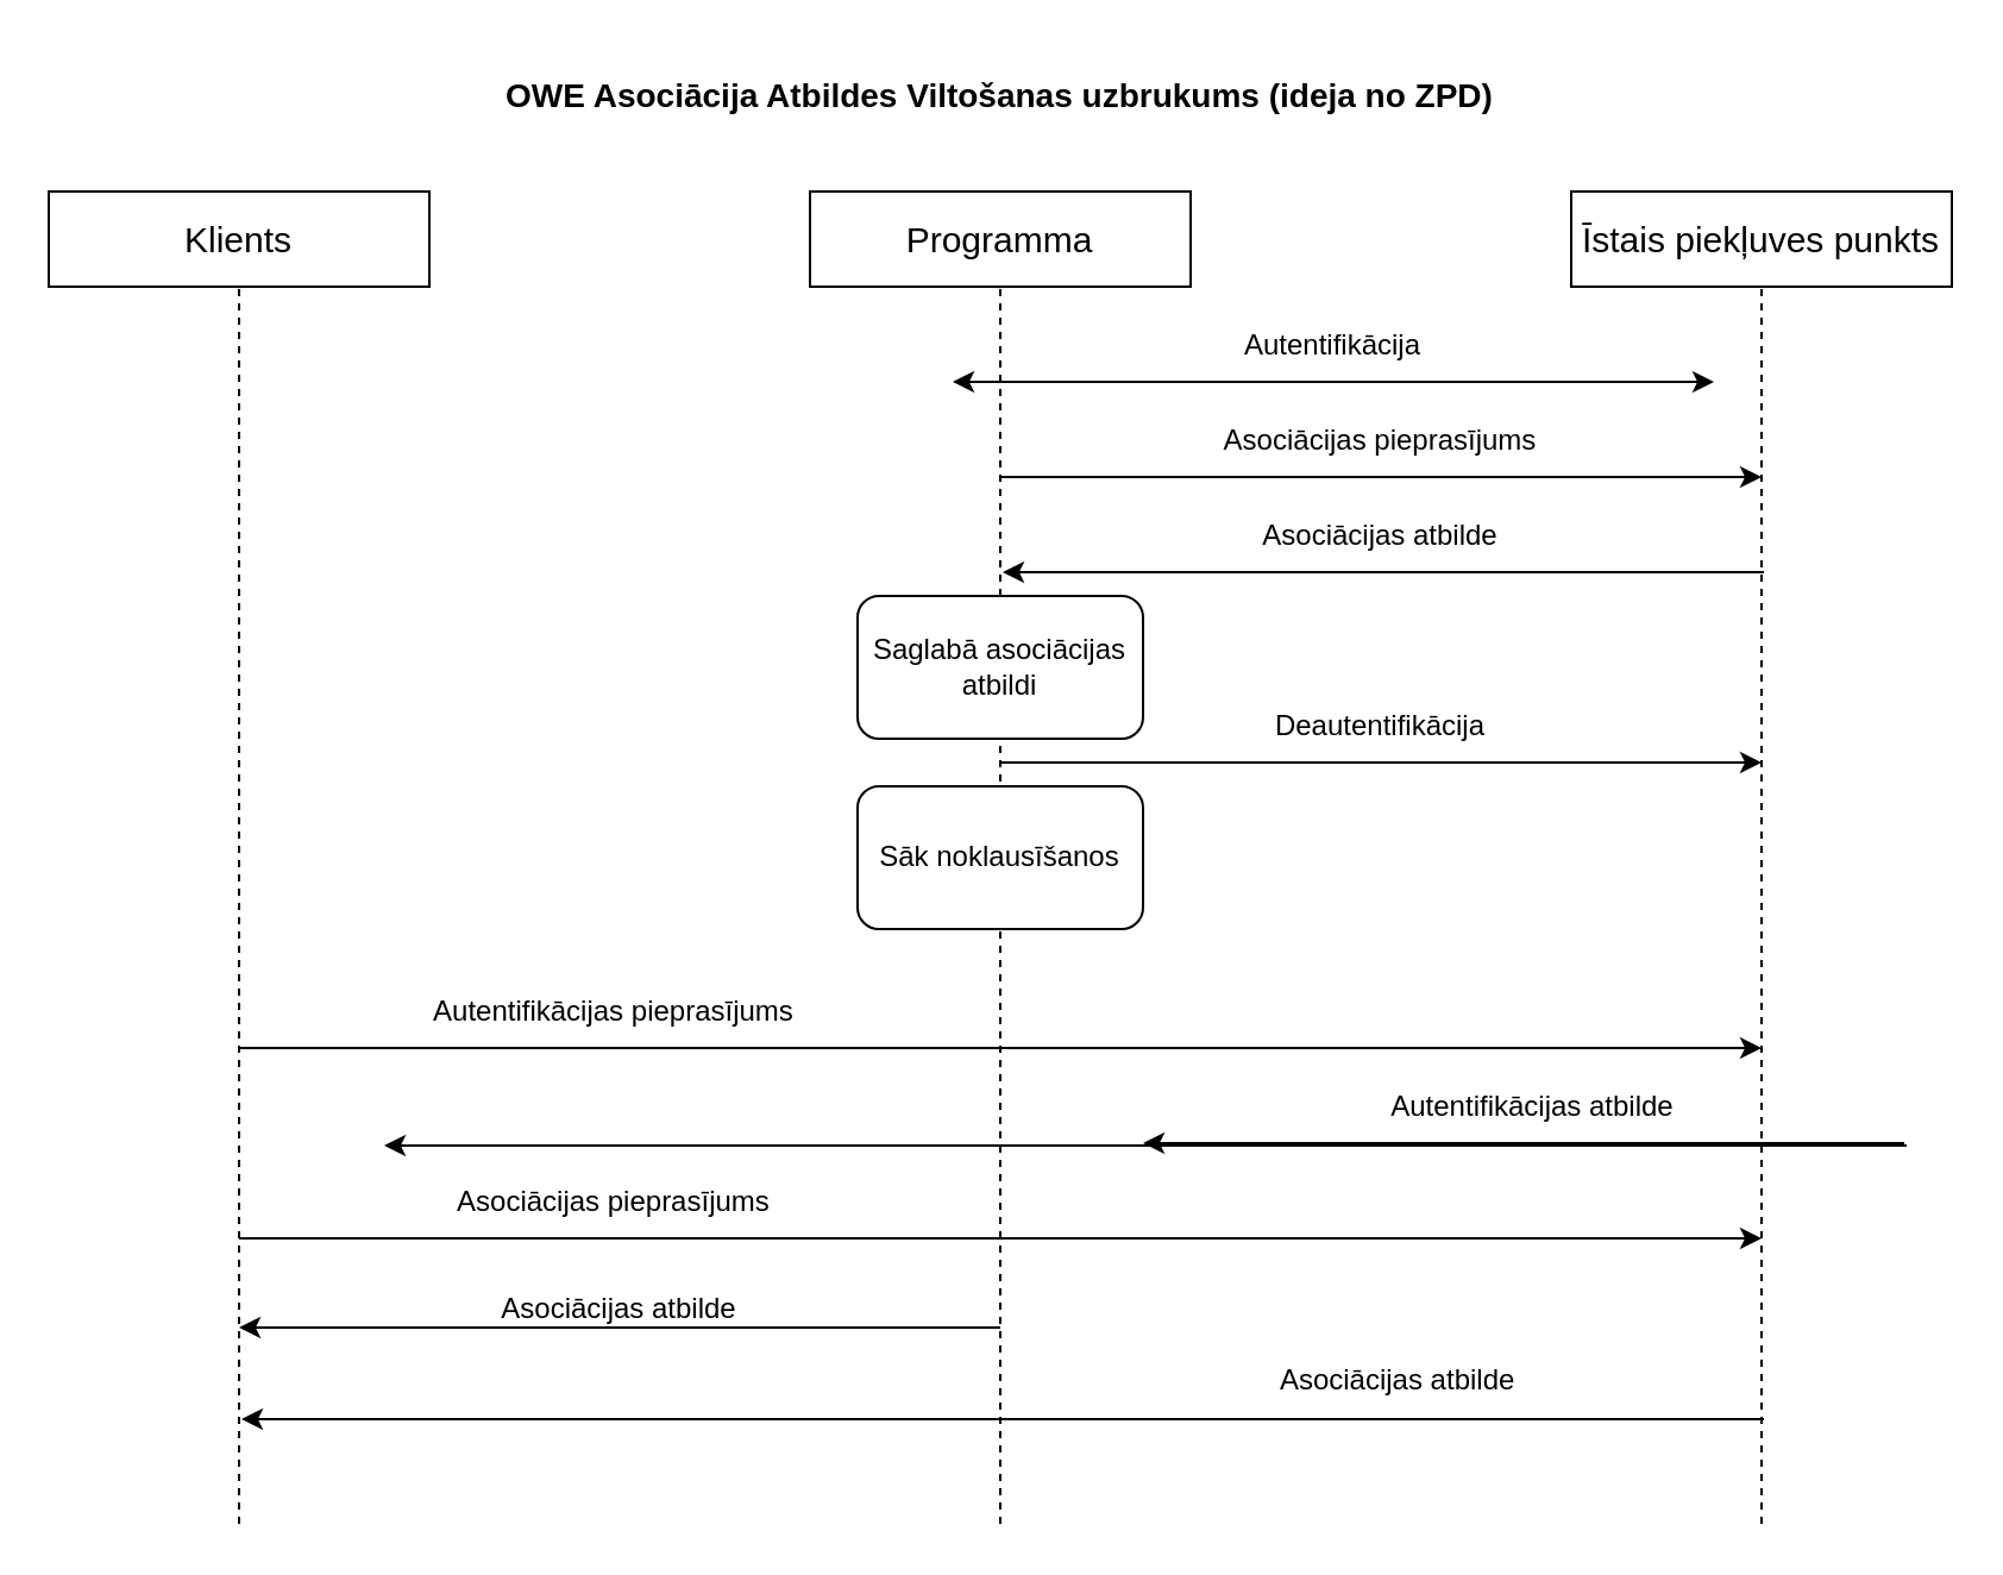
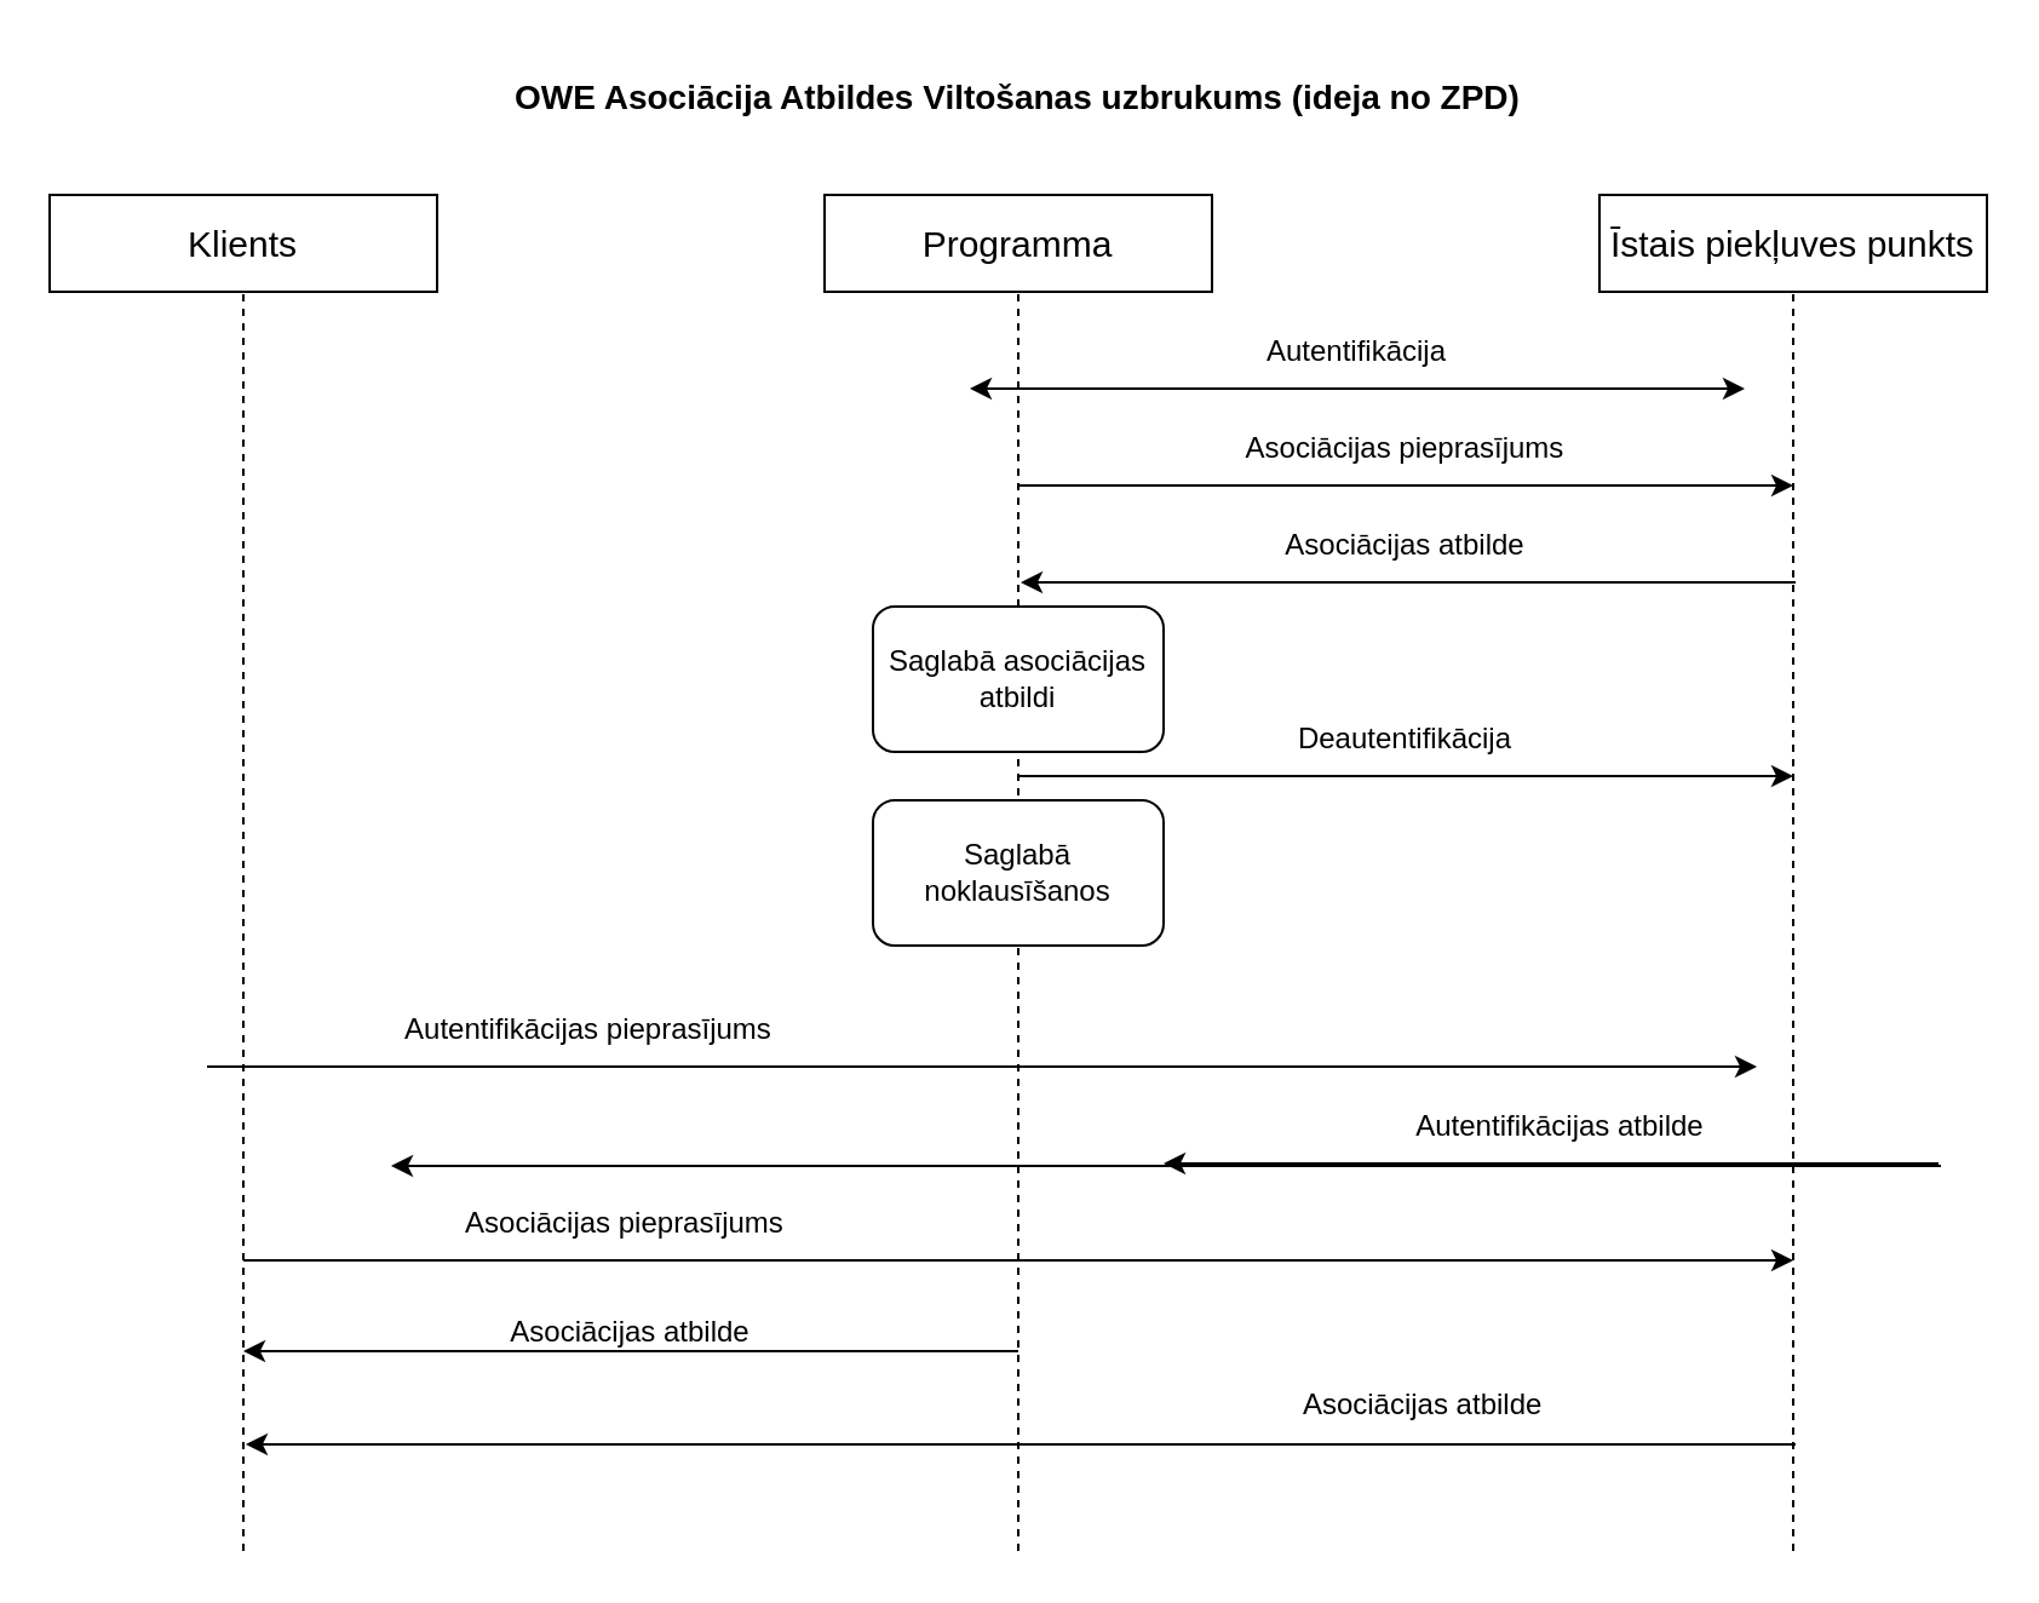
  <mxCell id="0" />
  <mxCell id="1" parent="0" />
  <mxCell id="2" value="" style="rounded=0;whiteSpace=wrap;html=1;" vertex="1" parent="1"><mxGeometry y="80" width="160" height="40" as="geometry" x="20" /></mxCell>
  <mxCell id="3" value="&lt;font style=&quot;font-size: 15px;&quot;&gt;Klients&lt;/font&gt;" style="text;html=1;align=center;verticalAlign=middle;whiteSpace=wrap;rounded=0;" vertex="1" parent="1"><mxGeometry y="80" width="160" height="40" as="geometry" x="20" /></mxCell>
  <mxCell id="4" value="" style="rounded=0;whiteSpace=wrap;html=1;" vertex="1" parent="1"><mxGeometry x="340" y="80" width="160" height="40" as="geometry" /></mxCell>
  <mxCell id="5" value="&lt;font style=&quot;font-size: 15px;&quot;&gt;Programma&lt;/font&gt;" style="text;html=1;align=center;verticalAlign=middle;whiteSpace=wrap;rounded=0;" vertex="1" parent="1"><mxGeometry x="340" y="80" width="160" height="40" as="geometry" /></mxCell>
  <mxCell id="6" value="" style="rounded=0;whiteSpace=wrap;html=1;" vertex="1" parent="1"><mxGeometry x="660" y="80" width="160" height="40" as="geometry" /></mxCell>
  <mxCell id="7" value="&lt;font style=&quot;font-size: 15px;&quot;&gt;Īstais piekļuves punkts&lt;/font&gt;" style="text;html=1;align=center;verticalAlign=middle;whiteSpace=wrap;rounded=0;" vertex="1" parent="1"><mxGeometry x="660" y="80" width="160" height="40" as="geometry" /></mxCell>
  <mxCell id="8" value="&lt;b&gt;&lt;font style=&quot;font-size: 14px;&quot;&gt;OWE Asociācija Atbildes Viltošanas uzbrukums (ideja no ZPD)&lt;/font&gt;&lt;/b&gt;" style="text;html=1;align=center;verticalAlign=middle;whiteSpace=wrap;rounded=0;" vertex="1" parent="1"><mxGeometry x="100" y="20" width="640" height="40" as="geometry" /></mxCell>
  <mxCell id="9" value="" style="endArrow=none;dashed=1;html=1;rounded=0;entryX=0.5;entryY=1;entryDx=0;entryDy=0;" edge="1" parent="1" target="7"><mxGeometry width="50" height="50" relative="1" as="geometry"><mxPoint x="740" y="640" as="sourcePoint" /><mxPoint x="740" y="120" as="targetPoint" /></mxGeometry></mxCell>
  <mxCell id="10" value="" style="endArrow=none;dashed=1;html=1;rounded=0;entryX=0.5;entryY=1;entryDx=0;entryDy=0;" edge="1" parent="1" target="5"><mxGeometry width="50" height="50" relative="1" as="geometry"><mxPoint x="420" y="640" as="sourcePoint" /><mxPoint x="419.5" y="120" as="targetPoint" /></mxGeometry></mxCell>
  <mxCell id="11" value="" style="endArrow=none;dashed=1;html=1;rounded=0;entryX=0.5;entryY=1;entryDx=0;entryDy=0;" edge="1" parent="1" target="3"><mxGeometry width="50" height="50" relative="1" as="geometry"><mxPoint x="100" y="640" as="sourcePoint" /><mxPoint x="99" y="120" as="targetPoint" /></mxGeometry></mxCell>
  <mxCell id="12" value="Autentifikācija" style="text;html=1;align=center;verticalAlign=middle;whiteSpace=wrap;rounded=0;" vertex="1" parent="1"><mxGeometry x="400" y="130" width="320" height="30" as="geometry" /></mxCell>
  <mxCell id="13" value="" style="endArrow=classic;html=1;rounded=0;" edge="1" parent="1"><mxGeometry width="50" height="50" relative="1" as="geometry"><mxPoint x="420" y="200" as="sourcePoint" /><mxPoint x="740" y="200" as="targetPoint" /></mxGeometry></mxCell>
  <mxCell id="14" value="Asociācijas pieprasījums" style="text;html=1;align=center;verticalAlign=middle;whiteSpace=wrap;rounded=0;" vertex="1" parent="1"><mxGeometry x="420" y="170" width="320" height="30" as="geometry" /></mxCell>
  <mxCell id="15" value="" style="endArrow=classic;html=1;rounded=0;flipH=1;" edge="1" parent="1"><mxGeometry width="50" height="50" relative="1" as="geometry"><mxPoint x="420" y="240" as="sourcePoint" /><mxPoint x="740" y="240" as="targetPoint" /></mxGeometry></mxCell>
  <mxCell id="16" value="Asociācijas atbilde" style="text;html=1;align=center;verticalAlign=middle;whiteSpace=wrap;rounded=0;flipH=1;" vertex="1" parent="1"><mxGeometry x="420" y="210" width="320" height="30" as="geometry" /></mxCell>
  <mxCell id="17" value="" style="rounded=1;whiteSpace=wrap;html=1;" vertex="1" parent="1"><mxGeometry x="360" y="250" width="120" height="60" as="geometry" /></mxCell>
  <mxCell id="18" value="Saglabā asociācijas atbildi" style="text;html=1;align=center;verticalAlign=middle;whiteSpace=wrap;rounded=0;" vertex="1" parent="1"><mxGeometry x="360" y="250" width="120" height="60" as="geometry" /></mxCell>
  <mxCell id="19" value="" style="endArrow=classic;html=1;rounded=0;" edge="1" parent="1"><mxGeometry width="50" height="50" relative="1" as="geometry"><mxPoint x="420" y="320" as="sourcePoint" /><mxPoint x="740" y="320" as="targetPoint" /></mxGeometry></mxCell>
  <mxCell id="20" value="Deautentifikācija" style="text;html=1;align=center;verticalAlign=middle;whiteSpace=wrap;rounded=0;" vertex="1" parent="1"><mxGeometry x="420" y="290" width="320" height="30" as="geometry" /></mxCell>
  <mxCell id="21" value="" style="endArrow=classic;startArrow=classic;html=1;rounded=0;entryX=1;entryY=1;entryDx=0;entryDy=0;exitX=0;exitY=1;exitDx=0;exitDy=0;" edge="1" parent="1" source="12" target="12"><mxGeometry width="50" height="50" relative="1" as="geometry"><mxPoint x="490" y="300" as="sourcePoint" /><mxPoint x="540" y="250" as="targetPoint" /></mxGeometry></mxCell>
  <mxCell id="22" value="" style="rounded=1;whiteSpace=wrap;html=1;" vertex="1" parent="1"><mxGeometry x="360" y="330" width="120" height="60" as="geometry" /></mxCell>
- <mxCell id="23" value="&lt;font&gt;Sāk noklausīšanos&lt;/font&gt;" style="text;html=1;align=center;verticalAlign=middle;whiteSpace=wrap;rounded=0;" vertex="1" parent="1"><mxGeometry x="360" y="330" width="120" height="60" as="geometry" /></mxCell>
- <mxCell id="24" value="&lt;span style=&quot;white-space: pre;&quot;&gt;&#09;&lt;/span&gt;&lt;span style=&quot;white-space: pre;&quot;&gt;&#09;&lt;/span&gt;&lt;span style=&quot;white-space: pre;&quot;&gt;&#09;&lt;/span&gt;Autentifikācijas pieprasījums" style="text;html=1;align=left;verticalAlign=middle;whiteSpace=wrap;rounded=0;" vertex="1" parent="1"><mxGeometry x="100" y="410" width="640" height="30" as="geometry" /></mxCell>
+ <mxCell id="23" value="&lt;font&gt;Saglabā noklausīšanos&lt;/font&gt;" style="text;html=1;align=center;verticalAlign=middle;whiteSpace=wrap;rounded=0;" vertex="1" parent="1"><mxGeometry x="360" y="330" width="120" height="60" as="geometry" /></mxCell>
+ <mxCell id="24" value="&lt;span style=&quot;white-space: pre;&quot;&gt;&#09;&lt;/span&gt;&lt;span style=&quot;white-space: pre;&quot;&gt;&#09;&lt;/span&gt;&lt;span style=&quot;white-space: pre;&quot;&gt;&#09;&lt;/span&gt;Autentifikācijas pieprasījums" style="text;html=1;align=left;verticalAlign=middle;whiteSpace=wrap;rounded=0;" vertex="1" parent="1"><mxGeometry x="85" y="410" width="640" height="30" as="geometry" /></mxCell>
  <mxCell id="25" value="" style="endArrow=classic;html=1;rounded=0;exitX=0;exitY=1;exitDx=0;exitDy=0;entryX=1;entryY=1;entryDx=0;entryDy=0;" edge="1" parent="1" source="24" target="24"><mxGeometry width="50" height="50" relative="1" as="geometry"><mxPoint x="230" y="440" as="sourcePoint" /><mxPoint x="280" y="390" as="targetPoint" /></mxGeometry></mxCell>
  <mxCell id="26" value="Autentifikācijas atbilde&lt;span style=&quot;white-space: pre;&quot;&gt;&#09;&lt;/span&gt;&lt;span style=&quot;white-space: pre;&quot;&gt;&#09;&lt;/span&gt;&lt;span style=&quot;white-space: pre;&quot;&gt;&#09;&lt;/span&gt;&lt;span style=&quot;white-space: pre;&quot;&gt;&#09;&lt;/span&gt;" style="text;html=1;align=right;verticalAlign=middle;whiteSpace=wrap;rounded=0;flipV=1;flipH=1;" vertex="1" parent="1"><mxGeometry x="160" y="450" width="640" height="30" as="geometry" /></mxCell>
  <mxCell id="27" value="" style="endArrow=classic;html=1;rounded=0;exitX=0;exitY=1;exitDx=0;exitDy=0;entryX=1;entryY=1;entryDx=0;entryDy=0;flipV=1;flipH=1;" edge="1" parent="1" source="26" target="26"><mxGeometry width="50" height="50" relative="1" as="geometry"><mxPoint x="230" y="480" as="sourcePoint" /><mxPoint x="280" y="430" as="targetPoint" /></mxGeometry></mxCell>
  <mxCell id="28" value="" style="endArrow=classic;html=1;rounded=0;exitX=1;exitY=1;exitDx=0;exitDy=0;entryX=0.5;entryY=1;entryDx=0;entryDy=0;" edge="1" parent="1" source="26" target="26"><mxGeometry width="50" height="50" relative="1" as="geometry"><mxPoint x="320" y="410" as="sourcePoint" /><mxPoint x="370" y="360" as="targetPoint" /></mxGeometry></mxCell>
  <mxCell id="29" value="&lt;span style=&quot;white-space: pre;&quot;&gt;&#09;&lt;/span&gt;&lt;span style=&quot;white-space: pre;&quot;&gt;&#09;&amp;nbsp;       &lt;/span&gt;&amp;nbsp; &amp;nbsp;Asociācijas pieprasījums" style="text;html=1;align=left;verticalAlign=middle;whiteSpace=wrap;rounded=0;" vertex="1" parent="1"><mxGeometry x="100" y="490" width="630" height="30" as="geometry" /></mxCell>
  <mxCell id="30" value="" style="endArrow=classic;html=1;rounded=0;exitX=0;exitY=1;exitDx=0;exitDy=0;" edge="1" parent="1" source="29"><mxGeometry width="50" height="50" relative="1" as="geometry"><mxPoint x="230" y="520" as="sourcePoint" /><mxPoint x="740" y="520" as="targetPoint" /></mxGeometry></mxCell>
  <mxCell id="31" value="Asociācijas atbilde" style="text;html=1;align=center;verticalAlign=middle;whiteSpace=wrap;rounded=0;" vertex="1" parent="1"><mxGeometry x="100" y="535" width="320" height="30" as="geometry" /></mxCell>
  <mxCell id="32" value="" style="endArrow=classic;html=1;rounded=0;entryX=0;entryY=0.75;entryDx=0;entryDy=0;exitX=1;exitY=0.75;exitDx=0;exitDy=0;" edge="1" parent="1" source="31" target="31"><mxGeometry width="50" height="50" relative="1" as="geometry"><mxPoint x="320" y="520" as="sourcePoint" /><mxPoint x="370" y="470" as="targetPoint" /></mxGeometry></mxCell>
  <mxCell id="33" value="Asociācijas atbilde&lt;span style=&quot;white-space: pre;&quot;&gt;&#09;&lt;/span&gt;&amp;nbsp; &amp;nbsp; &amp;nbsp; &amp;nbsp; &amp;nbsp; &amp;nbsp; &amp;nbsp; &amp;nbsp; &amp;nbsp; &amp;nbsp; &amp;nbsp; &amp;nbsp; &amp;nbsp; &amp;nbsp;&amp;nbsp;" style="text;html=1;align=right;verticalAlign=middle;whiteSpace=wrap;rounded=0;flipV=1;flipH=1;" vertex="1" parent="1"><mxGeometry x="100" y="565" width="640" height="30" as="geometry" /></mxCell>
  <mxCell id="34" value="" style="endArrow=classic;html=1;rounded=0;exitX=0;exitY=1;exitDx=0;exitDy=0;entryX=1;entryY=1;entryDx=0;entryDy=0;flipV=1;flipH=1;" edge="1" parent="1"><mxGeometry width="50" height="50" relative="1" as="geometry"><mxPoint x="100" y="595" as="sourcePoint" /><mxPoint x="740" y="595" as="targetPoint" /></mxGeometry></mxCell>
